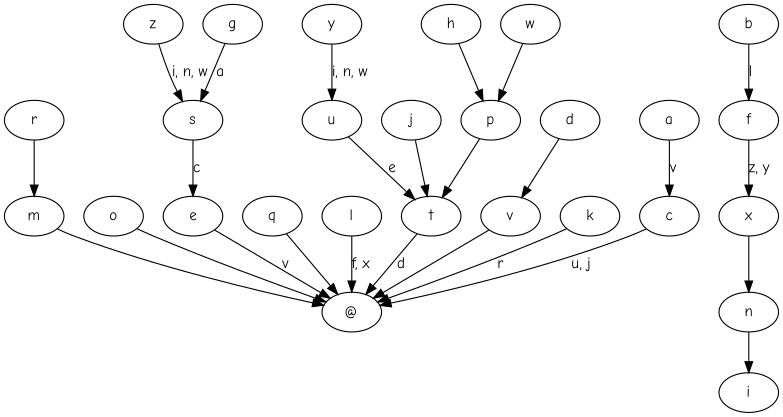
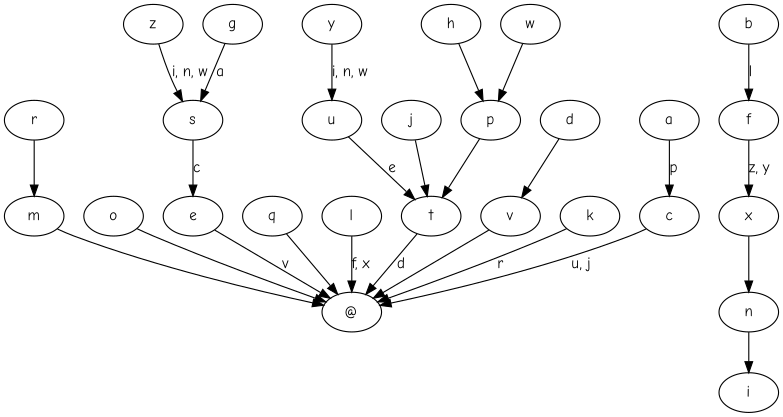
  digraph {
    fontname="Comic Neue"
    node [fontname="Comic Neue"]
    edge [fontname="Comic Neue"]
    r
    m
    "@"
    o
    z
    s
    e
    y
    u
    q
    g
    l
    t
    v
    j
    d
    f
    x
    n
    h
    p
    k
    c
    i
    b
    a
    w
    r -> m
    m -> "@"
    o -> "@"
    z -> s [label="i, n, w"]
    s -> e [label=c]
    e -> "@" [label=v]
    y -> u [label="i, n, w"]
    u -> t [label=e]
    q -> "@"
    g -> s [label=a]
    l -> "@" [label="f, x"]
    t -> "@" [label=d]
    v -> "@"
    j -> t
    d -> v
    f -> x [label="z, y"]
    x -> n
    n -> i
    h -> p
    p -> t
    k -> "@" [label=r]
    c -> "@" [label="u, j"]
    b -> f [label=l]
-   a -> c [label=v]
+   a -> c [label=p]
    w -> p
  }
